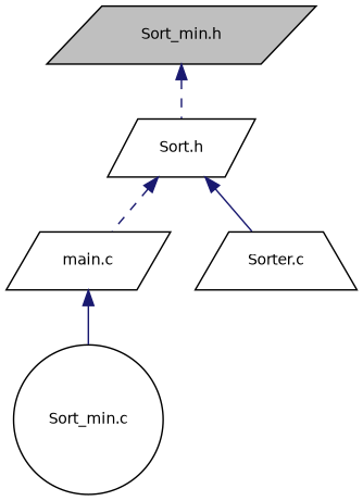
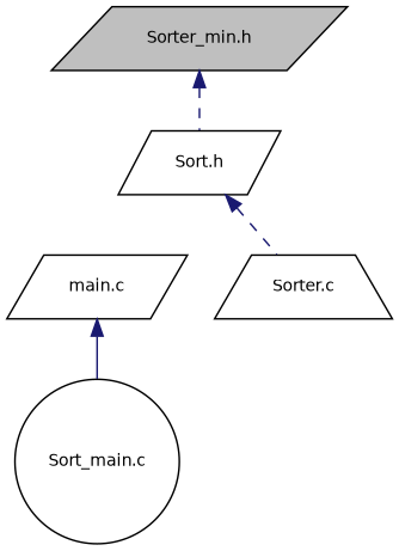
  digraph {
    node [color=black fillcolor=white fontname=Helvetica fontsize=10 shape=parallelogram style=filled]
    edge [color=midnightblue dir=back fontname=Helvetica fontsize=10 labelfontname=Helvetica labelfontsize=10 style=dashed]
-   n1 [fillcolor=grey75 fontcolor=black height=0.2 label="Sort_min.h" width=0.4]
+   n1 [fillcolor=grey75 fontcolor=black height=0.2 label="Sorter_min.h" width=0.4]
    n2 [height=0.2 label="Sort.h" width=0.4]
    n3 [height=0.2 label="main.c" width=0.4]
    n4 [height=0.2 label="Sorter.c" shape=trapezium width=0.4]
-   n5 [height=0.2 label="Sort_min.c" shape=circle width=0.4]
+   n5 [height=0.2 label="Sort_main.c" shape=circle width=0.4]
    n1 -> n2
-   n2 -> n3
-   n2 -> n4 [style=solid]
+   n2 -> n4
    n3 -> n5 [style=solid]
  }
